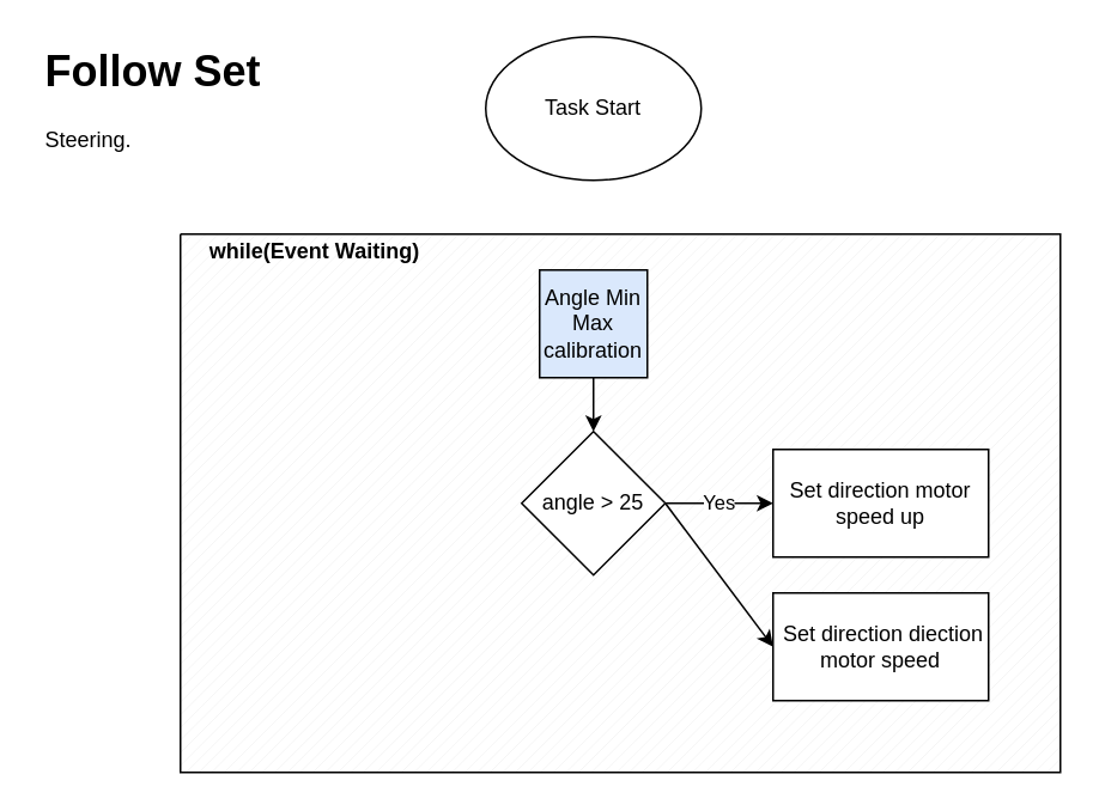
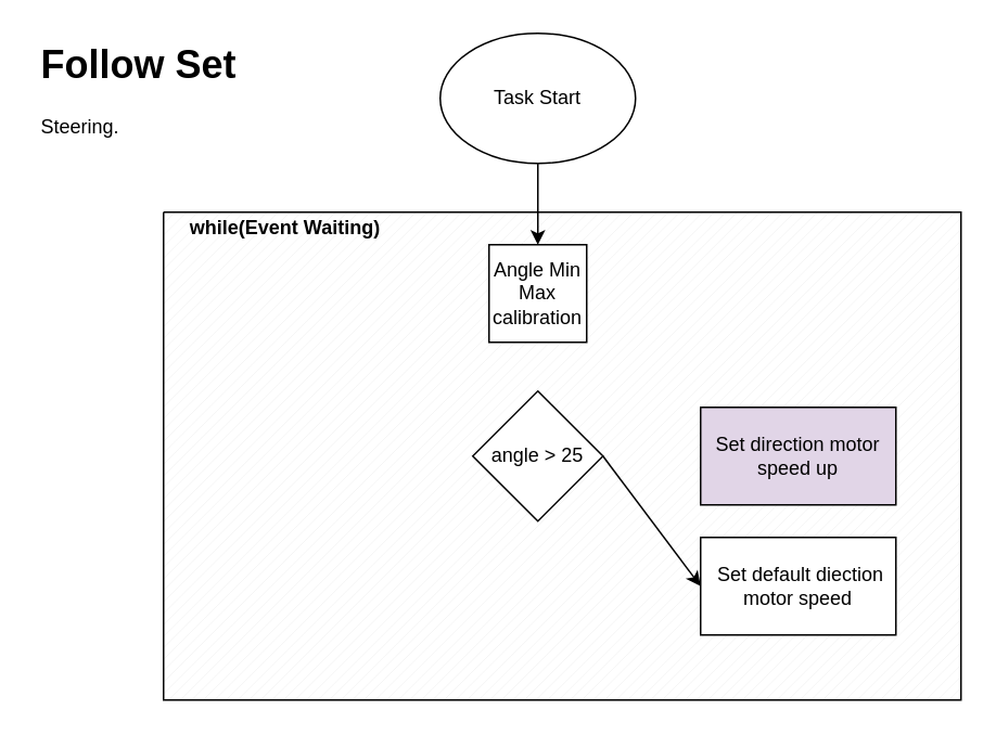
  <mxCell id="0" />
  <mxCell id="1" parent="0" />
  <mxCell id="2" value="" style="verticalLabelPosition=bottom;verticalAlign=top;html=1;shape=mxgraph.basic.patternFillRect;fillStyle=diag;step=5;fillStrokeWidth=0.2;fillStrokeColor=#dddddd;" vertex="1" parent="1"><mxGeometry x="100" y="130" width="490" height="300" as="geometry" /></mxCell>
  <mxCell id="3" value="Task Start" style="ellipse;whiteSpace=wrap;html=1;" vertex="1" parent="1"><mxGeometry x="270" y="20" width="120" height="80" as="geometry" /></mxCell>
  <mxCell id="4" value="&lt;h1&gt;Follow Set&lt;/h1&gt;&lt;p&gt;Steering.&lt;/p&gt;" style="text;html=1;strokeColor=none;fillColor=none;spacing=5;spacingTop=-20;whiteSpace=wrap;overflow=hidden;rounded=0;" vertex="1" parent="1"><mxGeometry x="20" y="20" width="190" height="120" as="geometry" /></mxCell>
  <mxCell id="5" value="&lt;b&gt;while(Event Waiting)&lt;/b&gt;" style="text;html=1;strokeColor=none;fillColor=none;align=center;verticalAlign=middle;whiteSpace=wrap;rounded=0;" vertex="1" parent="1"><mxGeometry x="110" y="130" width="130" height="20" as="geometry" /></mxCell>
- <mxCell id="6" value="" style="edgeStyle=orthogonalEdgeStyle;rounded=0;orthogonalLoop=1;jettySize=auto;html=1;" edge="1" parent="1" source="7" target="9"><mxGeometry relative="1" as="geometry" /></mxCell>
- <mxCell id="7" value="Angle Min Max calibration" style="whiteSpace=wrap;html=1;aspect=fixed;fillColor=#dae8fc;" vertex="1" parent="1"><mxGeometry x="300" y="150" width="60" height="60" as="geometry" /></mxCell>
- <mxCell id="8" value="Yes" style="edgeStyle=orthogonalEdgeStyle;rounded=0;orthogonalLoop=1;jettySize=auto;html=1;" edge="1" parent="1" source="9" target="10"><mxGeometry relative="1" as="geometry" /></mxCell>
+ <mxCell id="7" value="Angle Min Max calibration" style="whiteSpace=wrap;html=1;aspect=fixed;" vertex="1" parent="1"><mxGeometry x="300" y="150" width="60" height="60" as="geometry" /></mxCell>
  <mxCell id="9" value="angle &amp;gt; 25" style="rhombus;whiteSpace=wrap;html=1;" vertex="1" parent="1"><mxGeometry x="290" y="240" width="80" height="80" as="geometry" /></mxCell>
- <mxCell id="10" value="Set direction motor speed up" style="whiteSpace=wrap;html=1;" vertex="1" parent="1"><mxGeometry x="430" y="250" width="120" height="60" as="geometry" /></mxCell>
- <mxCell id="11" value="&amp;nbsp;Set direction diection motor speed" style="whiteSpace=wrap;html=1;" vertex="1" parent="1"><mxGeometry x="430" y="330" width="120" height="60" as="geometry" /></mxCell>
+ <mxCell id="10" value="Set direction motor speed up" style="whiteSpace=wrap;html=1;fillColor=#e1d5e7;" vertex="1" parent="1"><mxGeometry x="430" y="250" width="120" height="60" as="geometry" /></mxCell>
+ <mxCell id="11" value="&amp;nbsp;Set default diection motor speed" style="whiteSpace=wrap;html=1;" vertex="1" parent="1"><mxGeometry x="430" y="330" width="120" height="60" as="geometry" /></mxCell>
  <mxCell id="12" value="" style="endArrow=classic;html=1;exitX=1;exitY=0.5;exitDx=0;exitDy=0;entryX=0;entryY=0.5;entryDx=0;entryDy=0;" edge="1" parent="1" source="9" target="11"><mxGeometry width="50" height="50" relative="1" as="geometry"><mxPoint x="380" y="720" as="sourcePoint" /><mxPoint x="430" y="670" as="targetPoint" /></mxGeometry></mxCell>
+ <mxCell id="13" value="" style="endArrow=classic;html=1;exitX=0.5;exitY=1;exitDx=0;exitDy=0;entryX=0.5;entryY=0;entryDx=0;entryDy=0;" edge="1" parent="1" source="3" target="7"><mxGeometry width="50" height="50" relative="1" as="geometry"><mxPoint x="380" y="220" as="sourcePoint" /><mxPoint x="430" y="170" as="targetPoint" /></mxGeometry></mxCell>
